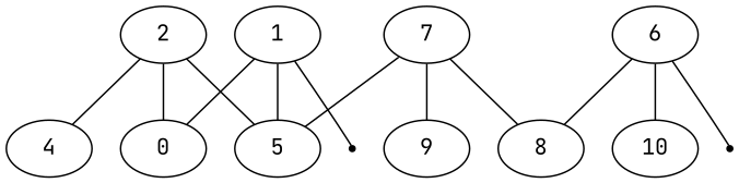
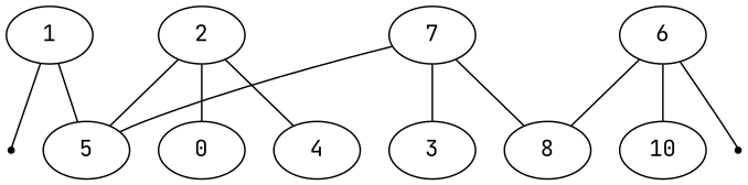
  graph {
    fontname="JetBrains Mono"
    node [fontname="JetBrains Mono"]
    edge [fontname="JetBrains Mono"]
    n1 [label=1]
    n2 [label=0]
    n3 [label=5]
    factor0 [shape=point]
    n5 [label=4]
    n6 [label=2]
    n7 [label=6]
    n8 [label=8]
    n9 [label=10]
    factor7 [shape=point]
-   n11 [label=9]
+   n11 [label=3]
    n12 [label=7]
-   n1 -- n2
    n1 -- n3
    n1 -- factor0
    n6 -- n2
    n6 -- n3
    n6 -- n5
    n7 -- n8
    n7 -- n9
    n7 -- factor7
    n12 -- n3
    n12 -- n8
    n12 -- n11
  }
